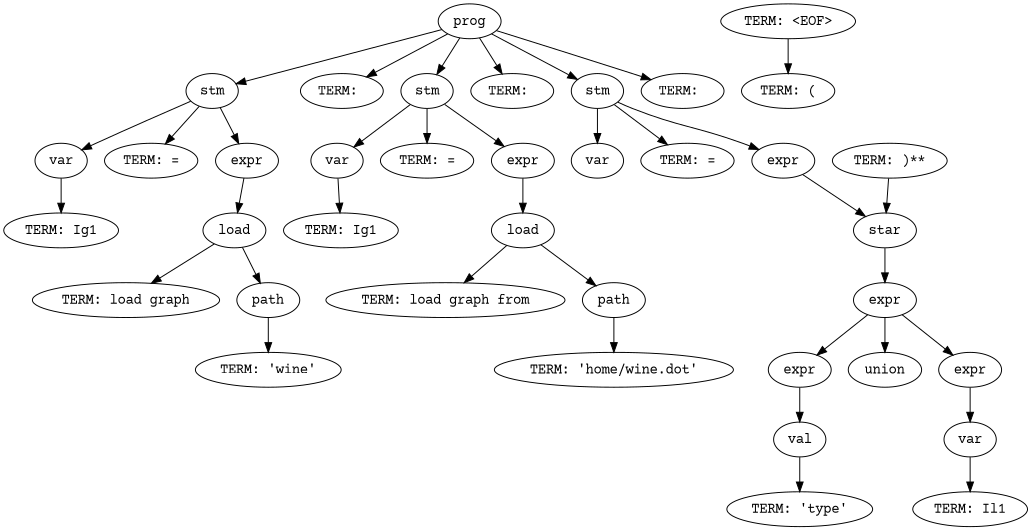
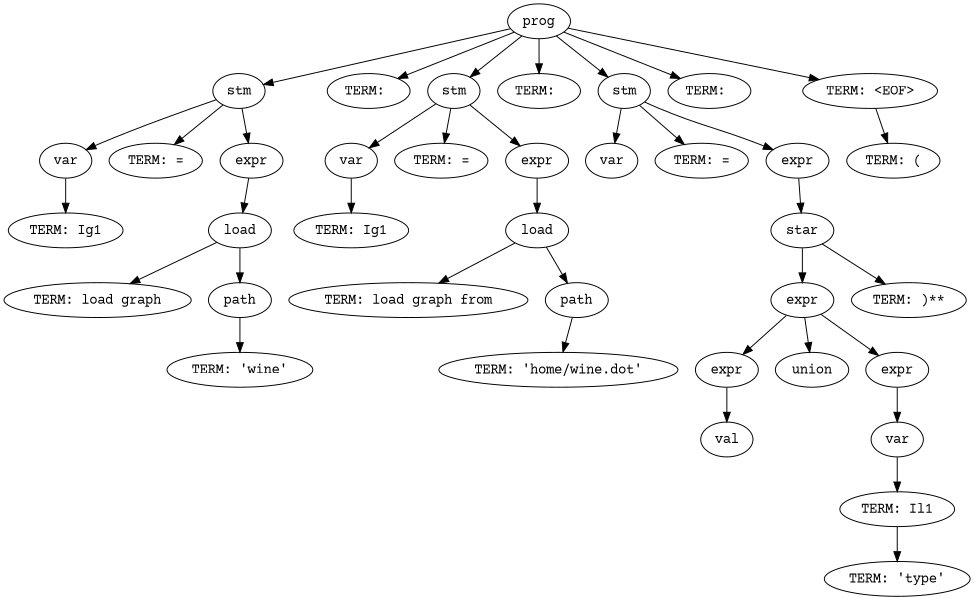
  digraph {
    fontname="Courier Prime"
    node [fontname="Courier Prime"]
    edge [fontname="Courier Prime"]
    n1 [label=prog]
    n2 [label=stm]
    n3 [label="TERM: \n"]
    n4 [label=stm]
    n5 [label="TERM: \n"]
    n6 [label=stm]
    n7 [label="TERM: \n"]
    n8 [label="TERM: <EOF>"]
    n9 [label=var]
    n10 [label="TERM: ="]
    n11 [label=expr]
    n12 [label=var]
    n13 [label="TERM: ="]
    n14 [label=expr]
    n15 [label=var]
    n16 [label="TERM: ="]
    n17 [label=expr]
    n18 [label="TERM: ("]
    n19 [label="TERM: Ig1"]
    n20 [label=load]
    n21 [label="TERM: load graph"]
    n22 [label=path]
    n23 [label="TERM: 'wine'"]
    n24 [label="TERM: Ig1"]
    n25 [label=load]
    n26 [label="TERM: load graph from"]
    n27 [label=path]
    n28 [label="TERM: 'home/wine.dot'"]
    n29 [label=star]
    n30 [label=expr]
    n31 [label="TERM: )**"]
    n32 [label=expr]
    n33 [label=union]
    n34 [label=expr]
    n35 [label=val]
    n36 [label=var]
    n37 [label="TERM: 'type'"]
    n38 [label="TERM: Il1"]
    n1 -> n2
    n1 -> n3
    n1 -> n4
    n1 -> n5
    n1 -> n6
    n1 -> n7
+   n1 -> n8
    n2 -> n9
    n2 -> n10
    n2 -> n11
    n4 -> n12
    n4 -> n13
    n4 -> n14
    n6 -> n15
    n6 -> n16
    n6 -> n17
    n8 -> n18
    n9 -> n19
    n11 -> n20
    n12 -> n24
    n14 -> n25
    n17 -> n29
    n20 -> n21
    n20 -> n22
    n22 -> n23
    n25 -> n26
    n25 -> n27
    n27 -> n28
    n29 -> n30
-   n31 -> n29
+   n29 -> n31
    n30 -> n32
    n30 -> n33
    n30 -> n34
    n32 -> n35
    n34 -> n36
-   n35 -> n37
+   n38 -> n37
    n36 -> n38
  }
